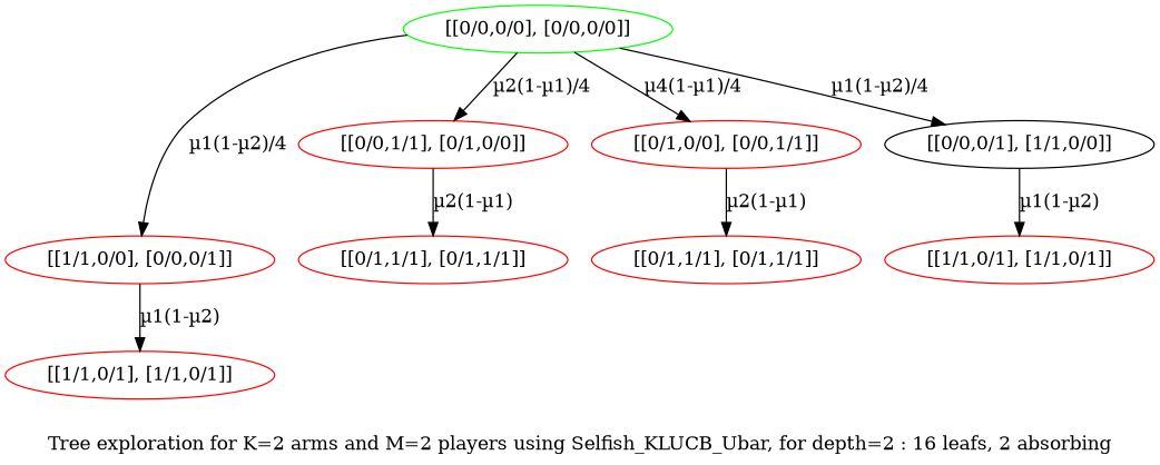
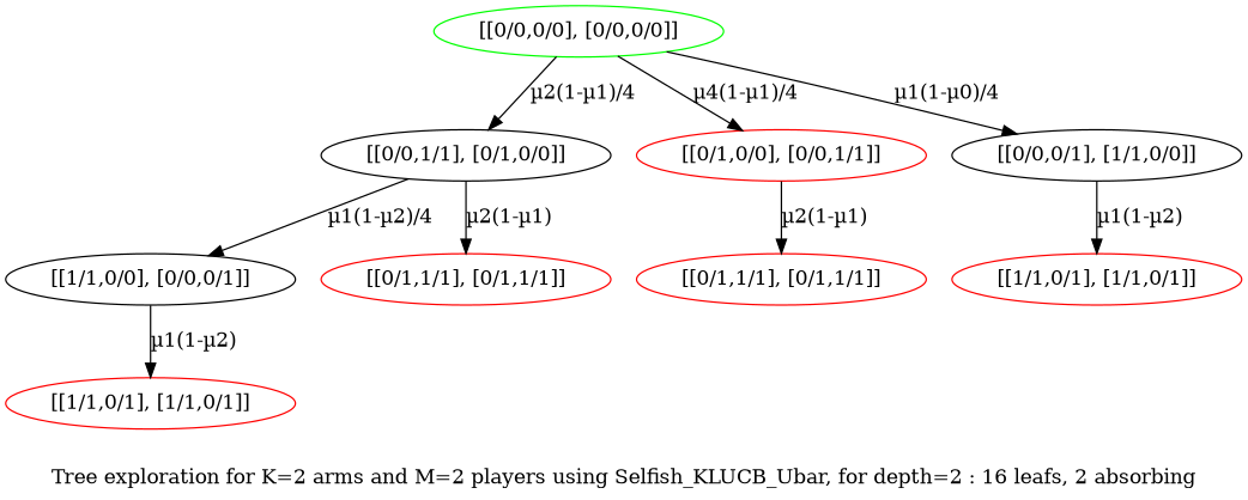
  digraph {
    label="Tree exploration for K=2 arms and M=2 players using Selfish_KLUCB_Ubar, for depth=2 : 16 leafs, 2 absorbing"
    node [color=red]
    edge [color=black]
    n1 [color=green label="[[0/0,0/0], [0/0,0/0]]"]
-   n2 [label="[[1/1,0/0], [0/0,0/1]]"]
+   n2 [label="[[1/1,0/0], [0/0,0/1]]" color=""]
    n3 [label="[[0/1,0/0], [0/0,1/1]]"]
    n4 [label="[[0/0,0/1], [1/1,0/0]]" color=""]
-   n5 [label="[[0/0,1/1], [0/1,0/0]]"]
+   n5 [label="[[0/0,1/1], [0/1,0/0]]" color=""]
    n6 [label="[[1/1,0/1], [1/1,0/1]]"]
    n7 [label="[[0/1,1/1], [0/1,1/1]]"]
    n8 [label="[[1/1,0/1], [1/1,0/1]]"]
    n9 [label="[[0/1,1/1], [0/1,1/1]]"]
-   n1 -> n2 [label="µ1(1-µ2)/4"]
+   n5 -> n2 [label="µ1(1-µ2)/4"]
    n1 -> n3 [label="µ4(1-µ1)/4"]
-   n1 -> n4 [label="µ1(1-µ2)/4"]
+   n1 -> n4 [label="µ1(1-µ0)/4"]
    n1 -> n5 [label="µ2(1-µ1)/4"]
    n2 -> n6 [label="µ1(1-µ2)"]
    n3 -> n7 [label="µ2(1-µ1)"]
    n4 -> n8 [label="µ1(1-µ2)"]
    n5 -> n9 [label="µ2(1-µ1)"]
  }
